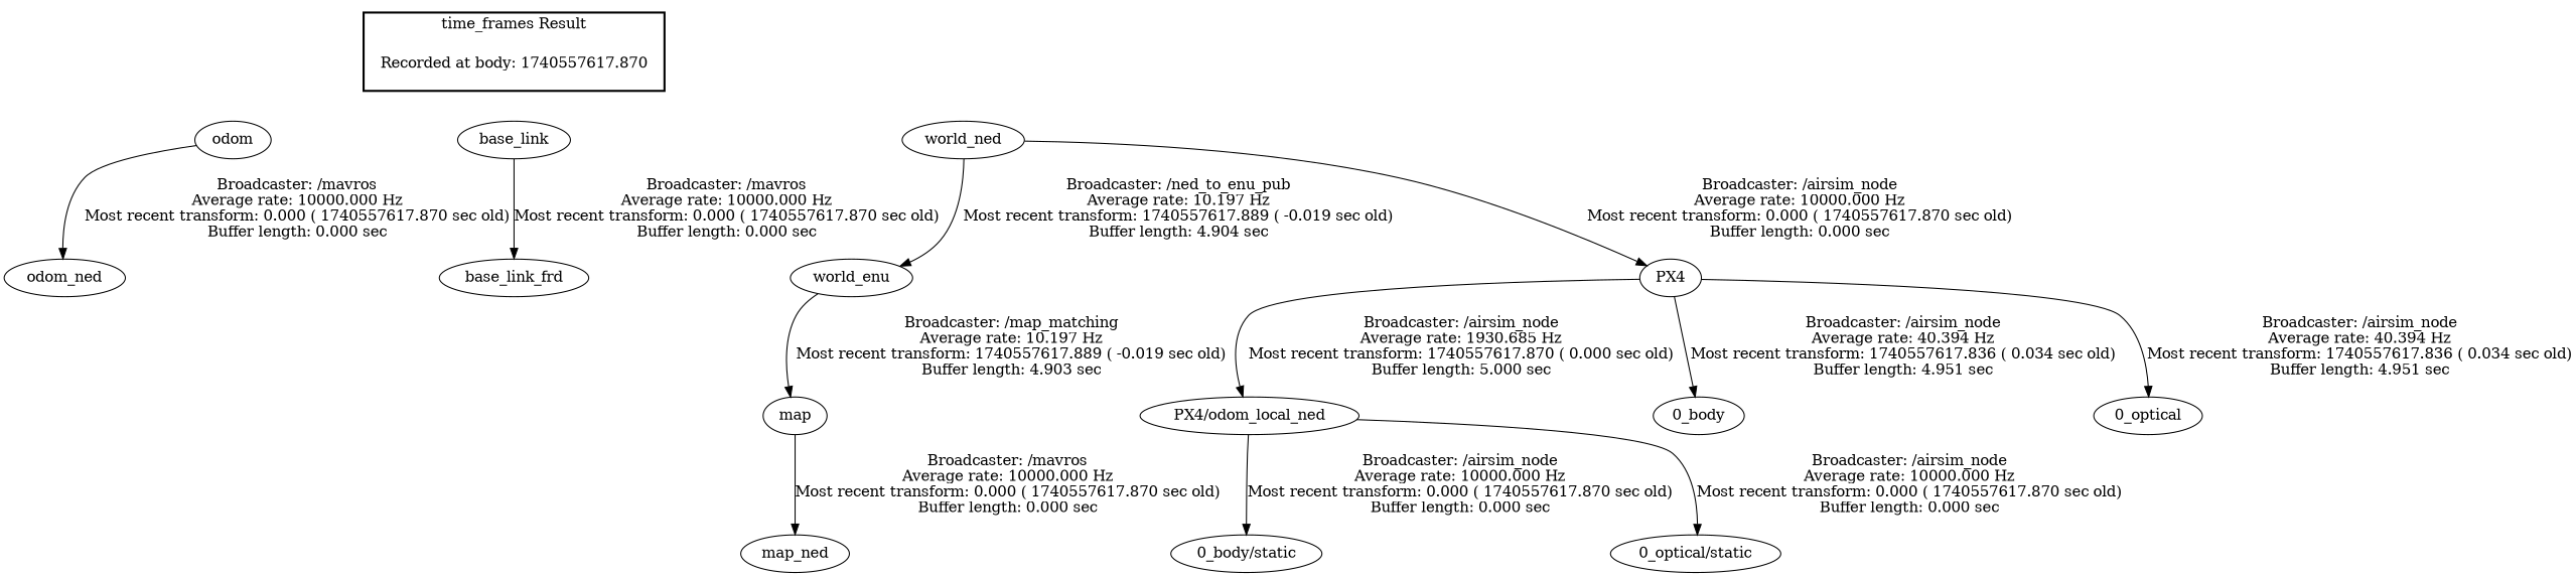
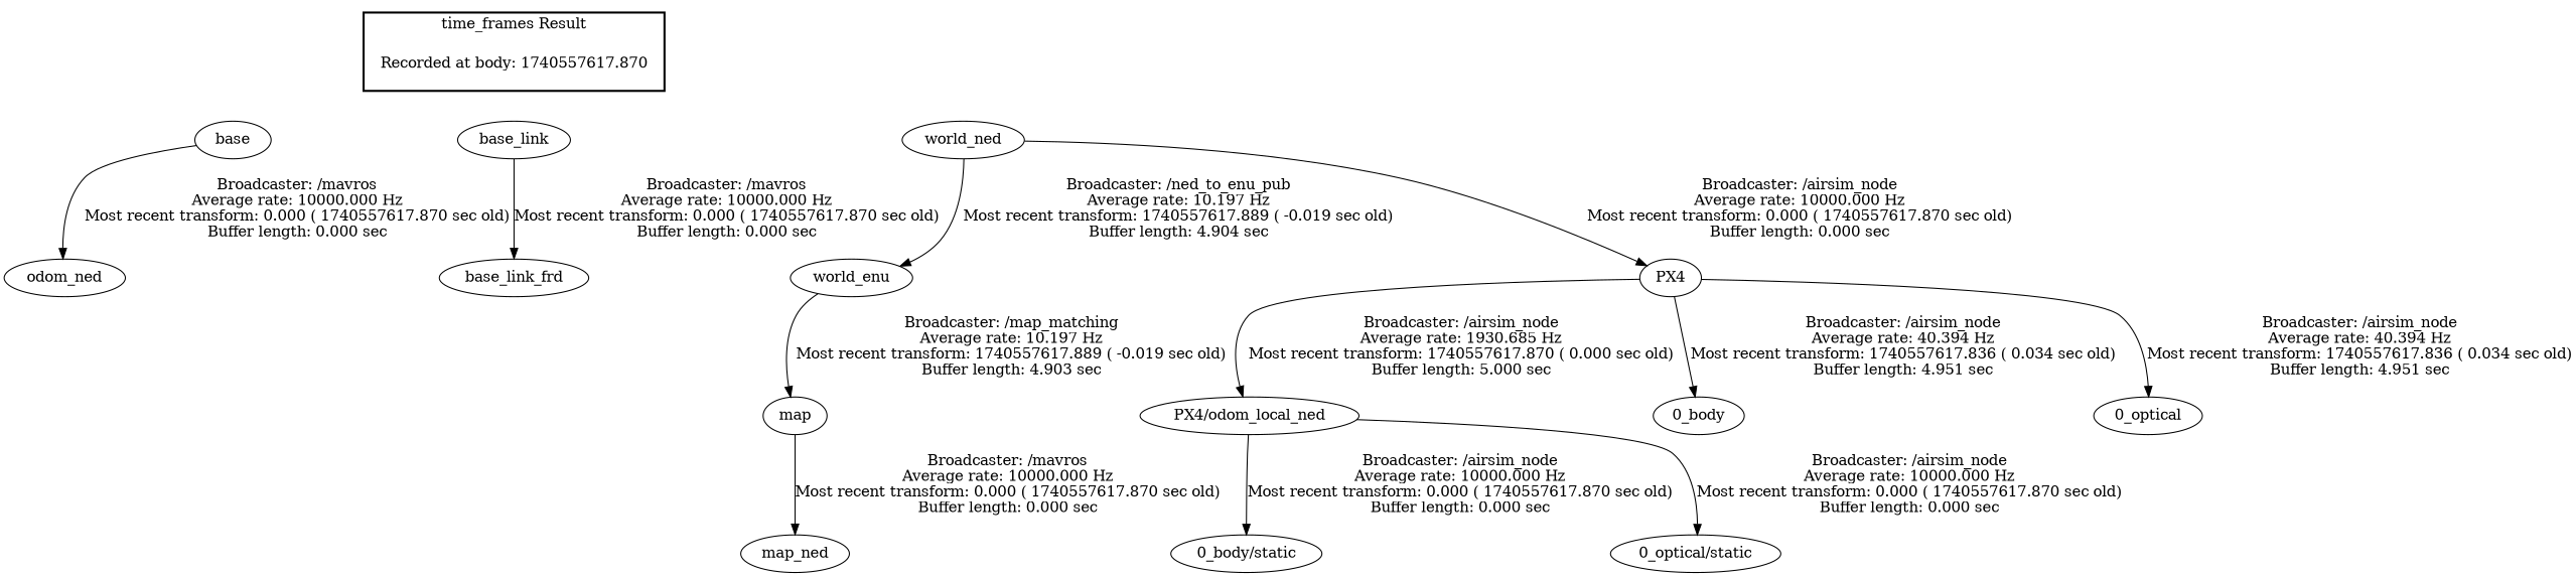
  digraph {
    n1 [label="Recorded at body: 1740557617.870" shape=plaintext]
-   odom
+   odom [label=base]
    base_link
    world_ned
    map
    map_ned
    world_enu
    odom_ned
    base_link_frd
    PX4
    "PX4/odom_local_ned"
    "0_body"
    "0_optical"
    "0_body/static"
    "0_optical/static"
    subgraph cluster_1 {
      color=black
      label="time_frames Result"
      style=bold
      n1
    }
    n1 -> odom [style=invis]
    n1 -> base_link [style=invis]
    n1 -> world_ned [style=invis]
    odom -> odom_ned [label="Broadcaster: /mavros\nAverage rate: 10000.000 Hz\nMost recent transform: 0.000 ( 1740557617.870 sec old)\nBuffer length: 0.000 sec\n"]
    base_link -> base_link_frd [label="Broadcaster: /mavros\nAverage rate: 10000.000 Hz\nMost recent transform: 0.000 ( 1740557617.870 sec old)\nBuffer length: 0.000 sec\n"]
    world_ned -> world_enu [label="Broadcaster: /ned_to_enu_pub\nAverage rate: 10.197 Hz\nMost recent transform: 1740557617.889 ( -0.019 sec old)\nBuffer length: 4.904 sec\n"]
    world_ned -> PX4 [label="Broadcaster: /airsim_node\nAverage rate: 10000.000 Hz\nMost recent transform: 0.000 ( 1740557617.870 sec old)\nBuffer length: 0.000 sec\n"]
    map -> map_ned [label="Broadcaster: /mavros\nAverage rate: 10000.000 Hz\nMost recent transform: 0.000 ( 1740557617.870 sec old)\nBuffer length: 0.000 sec\n"]
    world_enu -> map [label="Broadcaster: /map_matching\nAverage rate: 10.197 Hz\nMost recent transform: 1740557617.889 ( -0.019 sec old)\nBuffer length: 4.903 sec\n"]
    PX4 -> "PX4/odom_local_ned" [label="Broadcaster: /airsim_node\nAverage rate: 1930.685 Hz\nMost recent transform: 1740557617.870 ( 0.000 sec old)\nBuffer length: 5.000 sec\n"]
    PX4 -> "0_body" [label="Broadcaster: /airsim_node\nAverage rate: 40.394 Hz\nMost recent transform: 1740557617.836 ( 0.034 sec old)\nBuffer length: 4.951 sec\n"]
    PX4 -> "0_optical" [label="Broadcaster: /airsim_node\nAverage rate: 40.394 Hz\nMost recent transform: 1740557617.836 ( 0.034 sec old)\nBuffer length: 4.951 sec\n"]
    "PX4/odom_local_ned" -> "0_body/static" [label="Broadcaster: /airsim_node\nAverage rate: 10000.000 Hz\nMost recent transform: 0.000 ( 1740557617.870 sec old)\nBuffer length: 0.000 sec\n"]
    "PX4/odom_local_ned" -> "0_optical/static" [label="Broadcaster: /airsim_node\nAverage rate: 10000.000 Hz\nMost recent transform: 0.000 ( 1740557617.870 sec old)\nBuffer length: 0.000 sec\n"]
  }
